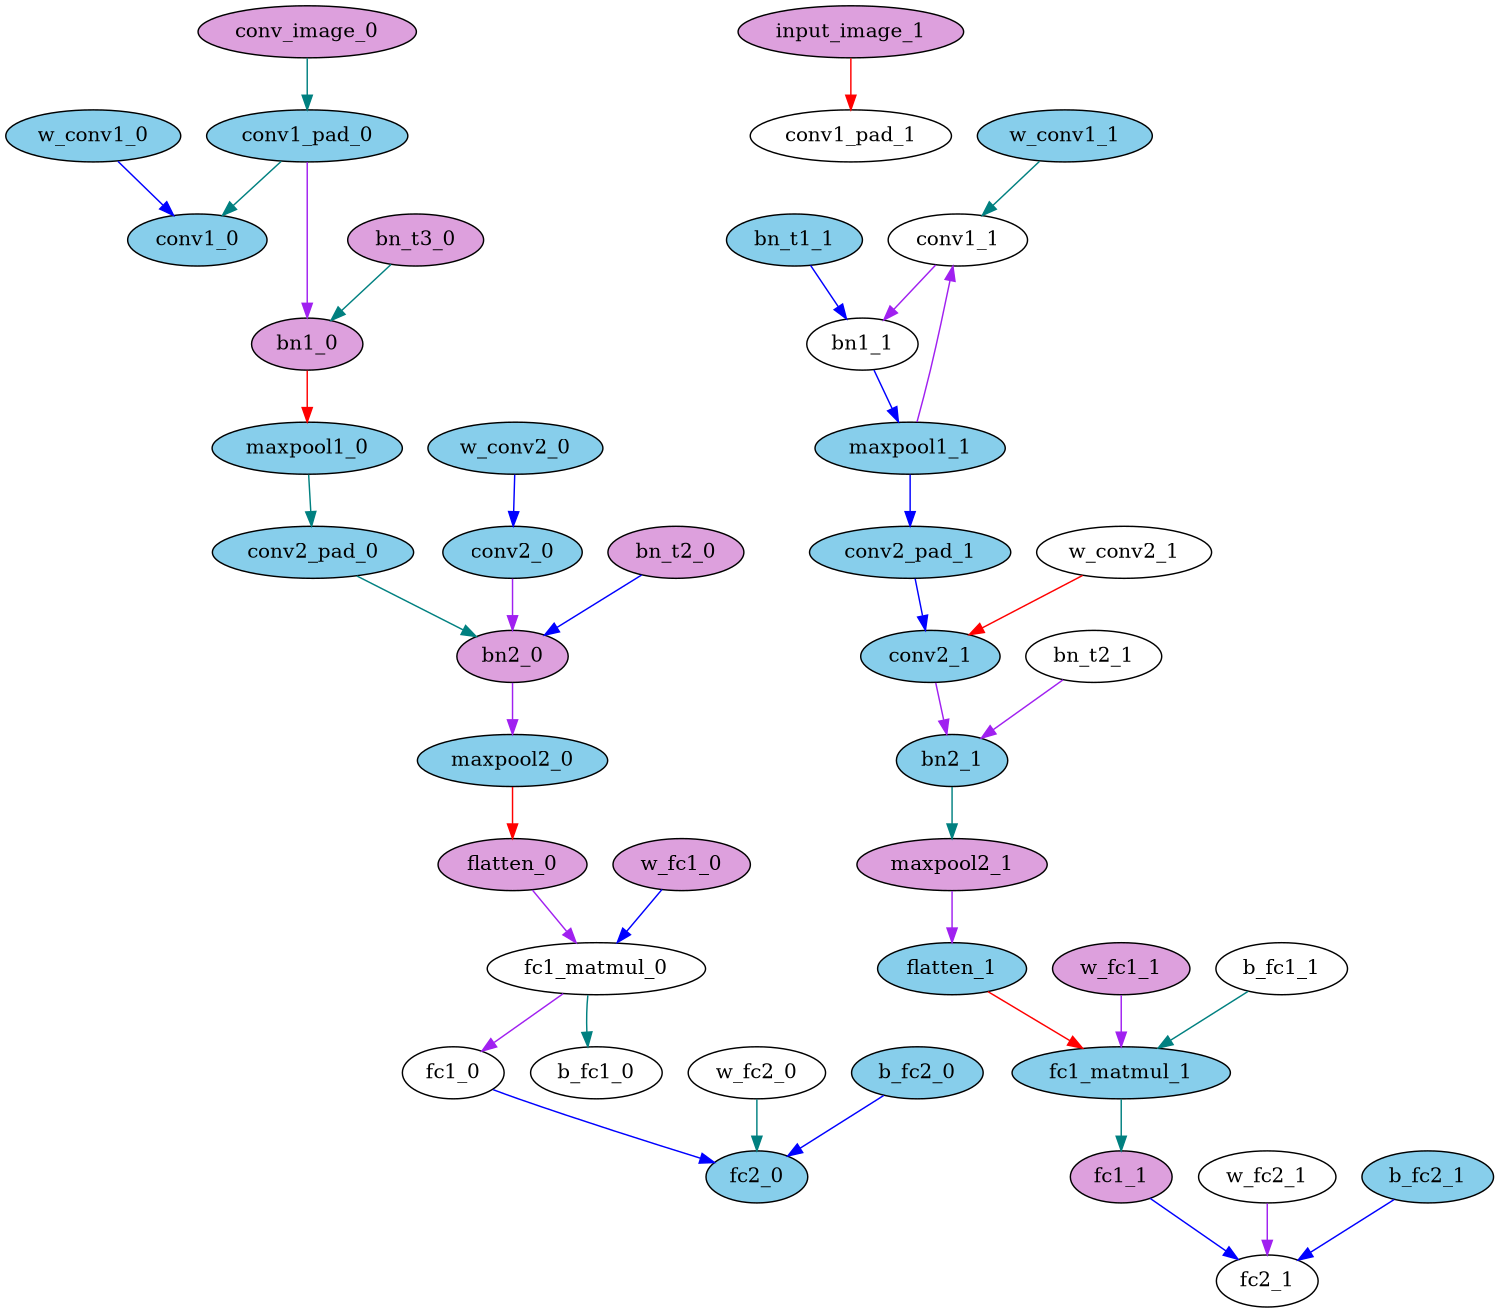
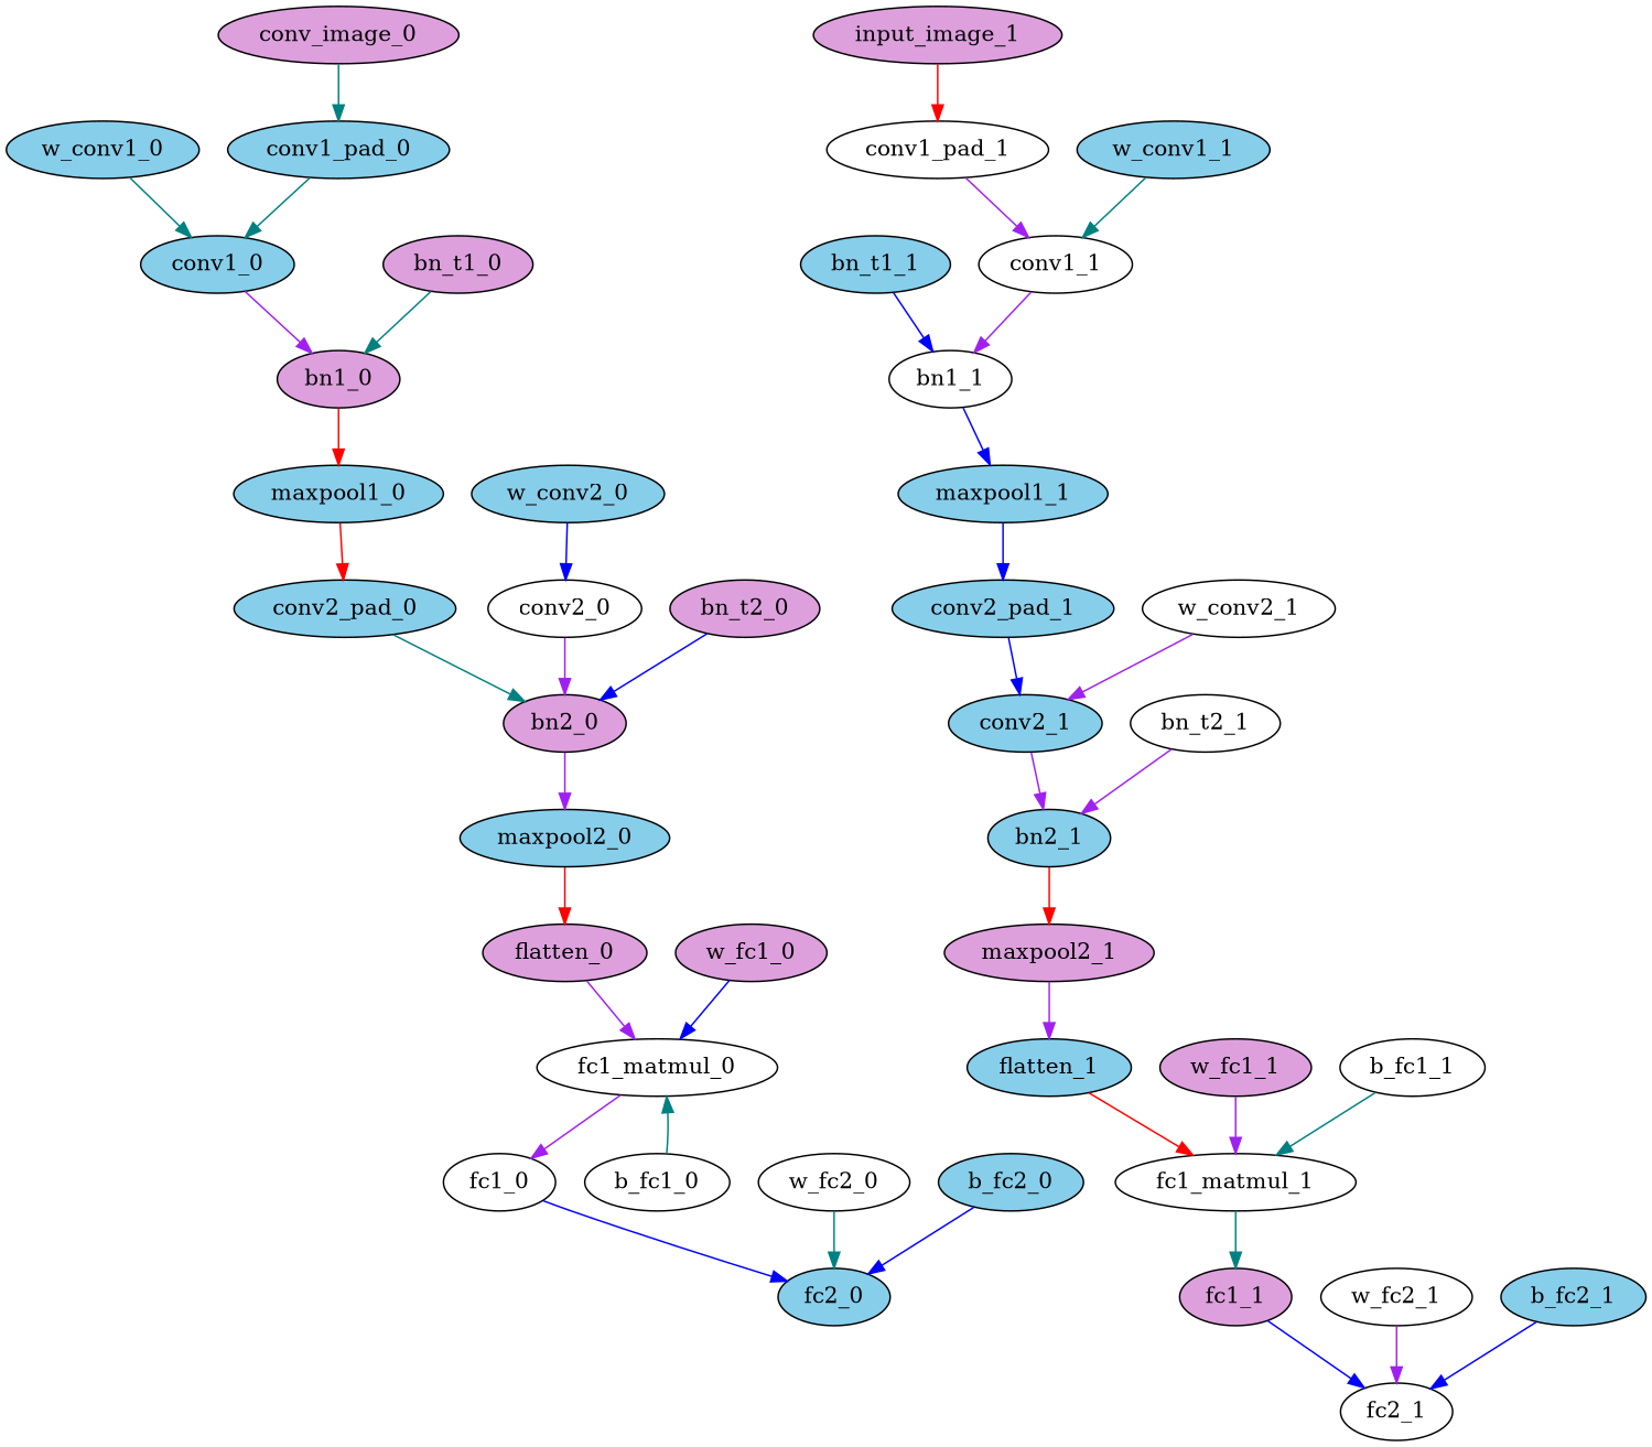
  strict digraph {
    node [fillcolor=skyblue style=filled]
    edge [color=purple]
    n1 [fillcolor=plum label=conv_image_0]
    conv1_pad_0
    conv1_0
    bn1_0 [fillcolor=plum]
    maxpool1_0
    conv2_pad_0
    bn2_0 [fillcolor=plum]
-   conv2_0
+   conv2_0 [fillcolor=white]
    maxpool2_0
    flatten_0 [fillcolor=plum]
    fc1_matmul_0 [fillcolor=white]
    fc1_0 [fillcolor=white]
    fc2_0
    input_image_1 [fillcolor=plum]
    conv1_pad_1 [fillcolor=white]
    conv1_1 [fillcolor=white]
    bn1_1 [fillcolor=white]
    maxpool1_1
    conv2_pad_1
    conv2_1
    bn2_1
    maxpool2_1 [fillcolor=plum]
    flatten_1
-   fc1_matmul_1
+   fc1_matmul_1 [fillcolor=white]
    fc1_1 [fillcolor=plum]
    fc2_1 [fillcolor=white]
    w_conv1_0
    w_conv1_1
-   bn_t1_0 [fillcolor=plum label=bn_t3_0]
+   bn_t1_0 [fillcolor=plum]
    bn_t1_1
    w_conv2_0
    w_conv2_1 [fillcolor=white]
    bn_t2_0 [fillcolor=plum]
    bn_t2_1 [fillcolor=white]
    w_fc1_0 [fillcolor=plum]
    w_fc1_1 [fillcolor=plum]
    b_fc1_0 [fillcolor=white]
    b_fc1_1 [fillcolor=white]
    w_fc2_0 [fillcolor=white]
    w_fc2_1 [fillcolor=white]
    b_fc2_0
    b_fc2_1
    n1 -> conv1_pad_0 [color=teal]
    conv1_pad_0 -> conv1_0 [color=teal]
-   conv1_pad_0 -> bn1_0
+   conv1_0 -> bn1_0
    bn1_0 -> maxpool1_0 [color=red]
-   maxpool1_0 -> conv2_pad_0 [color=teal]
+   maxpool1_0 -> conv2_pad_0 [color=red]
    conv2_pad_0 -> bn2_0 [color=teal]
    bn2_0 -> maxpool2_0
    conv2_0 -> bn2_0
    maxpool2_0 -> flatten_0 [color=red]
    flatten_0 -> fc1_matmul_0
    fc1_matmul_0 -> fc1_0
    fc1_0 -> fc2_0 [color=blue]
    input_image_1 -> conv1_pad_1 [color=red]
-   maxpool1_1 -> conv1_1
+   conv1_pad_1 -> conv1_1
    conv1_1 -> bn1_1
    bn1_1 -> maxpool1_1 [color=blue]
    maxpool1_1 -> conv2_pad_1 [color=blue]
    conv2_pad_1 -> conv2_1 [color=blue]
    conv2_1 -> bn2_1
-   bn2_1 -> maxpool2_1 [color=teal]
+   bn2_1 -> maxpool2_1 [color=red]
    maxpool2_1 -> flatten_1
    flatten_1 -> fc1_matmul_1 [color=red]
    fc1_matmul_1 -> fc1_1 [color=teal]
    fc1_1 -> fc2_1 [color=blue]
-   w_conv1_0 -> conv1_0 [color=blue]
+   w_conv1_0 -> conv1_0 [color=teal]
    w_conv1_1 -> conv1_1 [color=teal]
    bn_t1_0 -> bn1_0 [color=teal]
    bn_t1_1 -> bn1_1 [color=blue]
    w_conv2_0 -> conv2_0 [color=blue]
-   w_conv2_1 -> conv2_1 [color=red]
+   w_conv2_1 -> conv2_1
    bn_t2_0 -> bn2_0 [color=blue]
    bn_t2_1 -> bn2_1
    w_fc1_0 -> fc1_matmul_0 [color=blue]
    w_fc1_1 -> fc1_matmul_1
-   fc1_matmul_0 -> b_fc1_0 [color=teal]
+   b_fc1_0 -> fc1_matmul_0 [color=teal]
    b_fc1_1 -> fc1_matmul_1 [color=teal]
    w_fc2_0 -> fc2_0 [color=teal]
    w_fc2_1 -> fc2_1
    b_fc2_0 -> fc2_0 [color=blue]
    b_fc2_1 -> fc2_1 [color=blue]
  }
